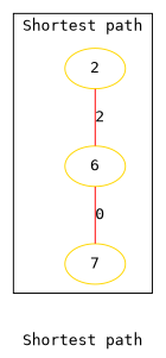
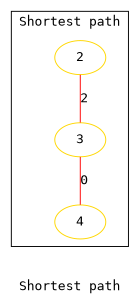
  graph {
    fontname="DejaVu Sans Mono"
    label="Shortest path"
    nodesep=0.7
    node [color=gold fontname="DejaVu Sans Mono"]
    edge [color=red fontname="DejaVu Sans Mono"]
    2
-   3 [label=6]
-   4 [label=7]
+   3
+   4
    subgraph cluster_1 {
      2
      3
      4
    }
    2 -- 3 [label=2]
    3 -- 4 [label=0]
  }
